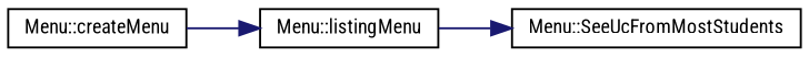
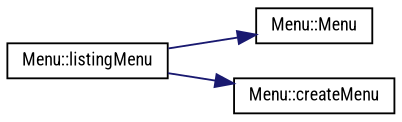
  digraph {
    fontname="Roboto Condensed"
    rankdir=RL
    node [color=black fillcolor=white fontname="Roboto Condensed" fontsize=10 shape=record style=filled]
    edge [color=midnightblue dir=back fontname="Roboto Condensed" fontsize=10 labelfontname=Helvetica labelfontsize=10 style=solid]
-   n1 [height=0.2 label="Menu::SeeUcFromMostStudents" width=0.4]
+   n1 [height=0.2 label="Menu::Menu" width=0.4]
    n2 [height=0.2 label="Menu::listingMenu" width=0.4]
    n3 [height=0.2 label="Menu::createMenu" width=0.4]
    n1 -> n2
-   n2 -> n3
+   n3 -> n2
  }
